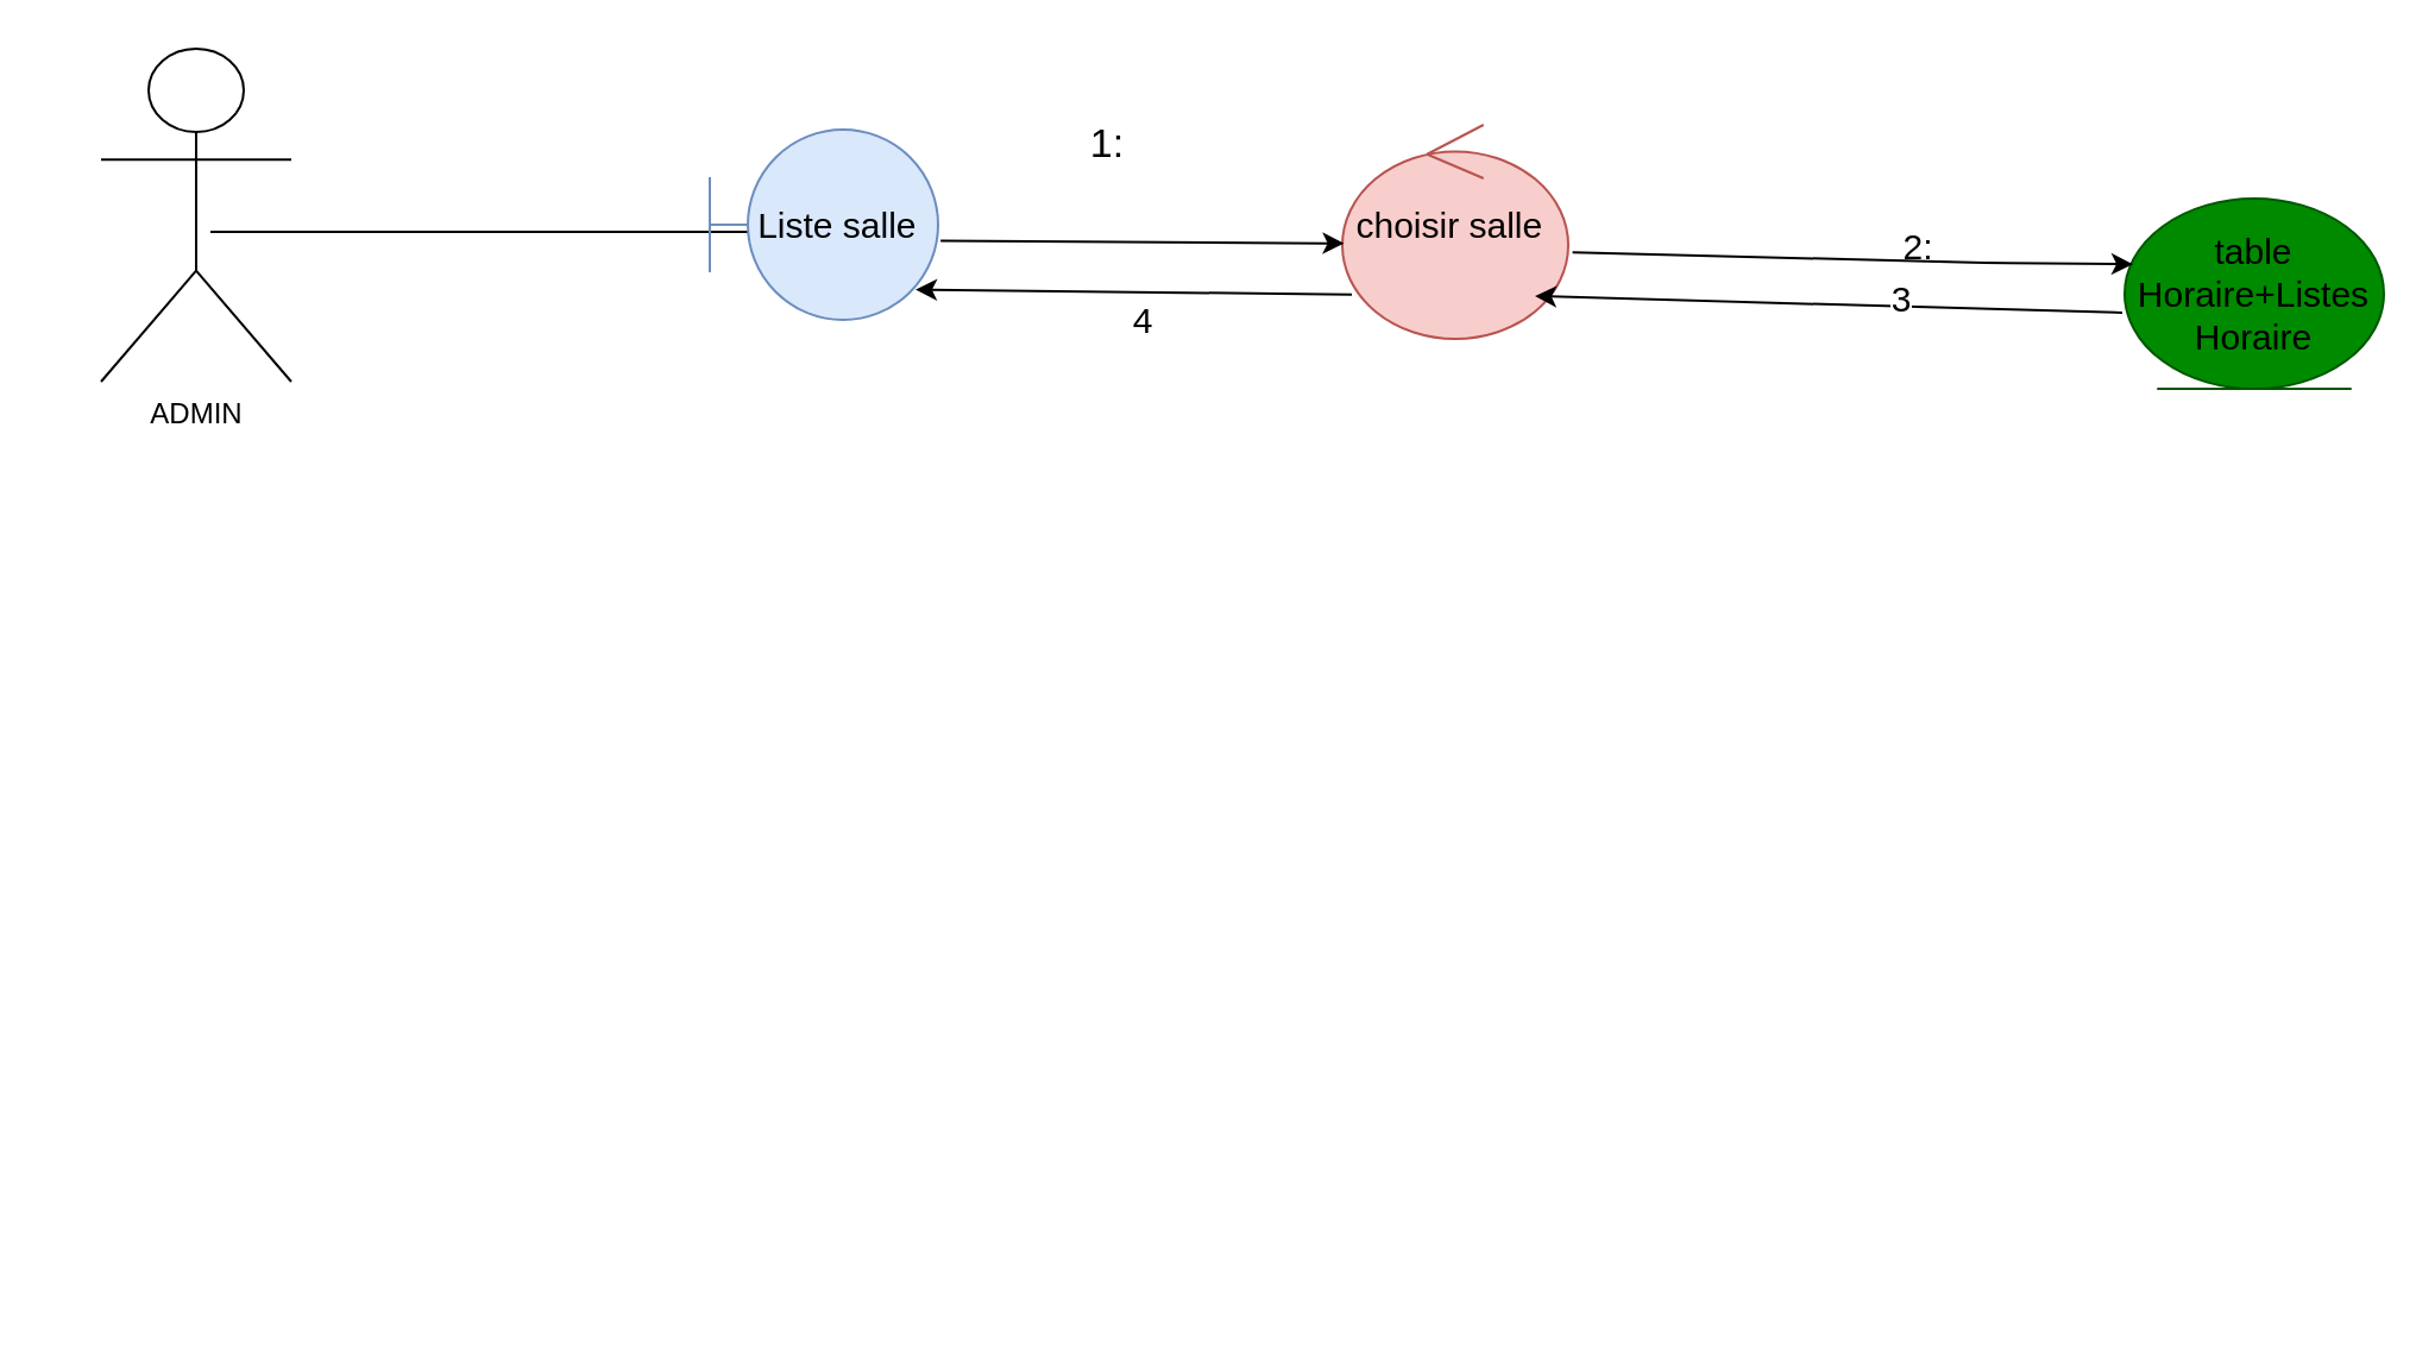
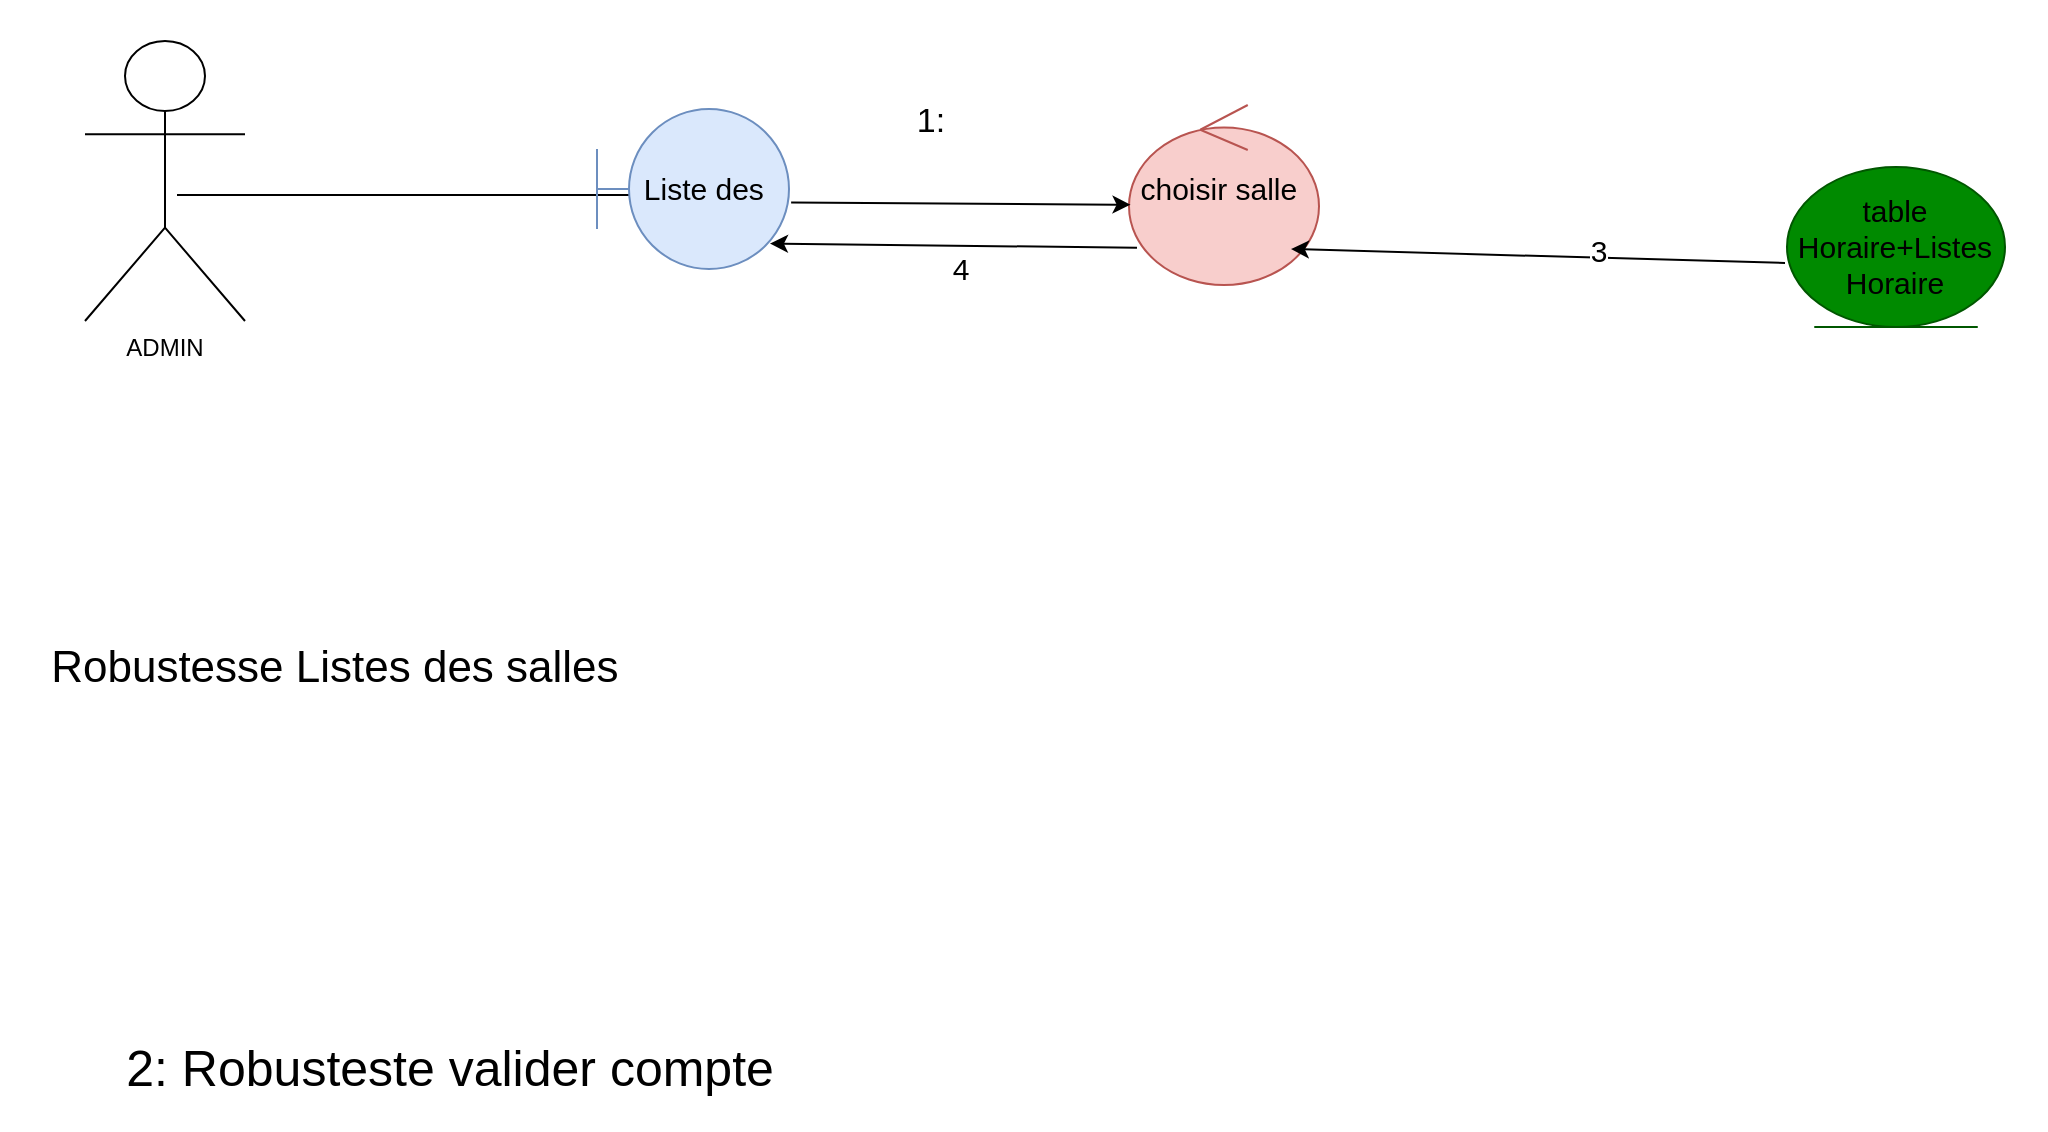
  <mxCell id="0" />
  <mxCell id="1" parent="0" />
  <mxCell id="2" value="ADMIN" style="shape=umlActor;verticalLabelPosition=bottom;labelBackgroundColor=#ffffff;verticalAlign=top;html=1;" vertex="1" parent="1"><mxGeometry x="42" y="20" width="80" height="140" as="geometry" /></mxCell>
  <mxCell id="3" value="" style="line;strokeWidth=1;fillColor=none;align=left;verticalAlign=middle;spacingTop=-1;spacingLeft=3;spacingRight=3;rotatable=0;labelPosition=right;points=[];portConstraint=eastwest;" vertex="1" parent="1"><mxGeometry x="88" y="93" width="242" height="8" as="geometry" /></mxCell>
  <mxCell id="4" value="&lt;font style=&quot;font-size: 17px&quot;&gt;1:&lt;/font&gt;" style="text;html=1;align=center;verticalAlign=middle;resizable=0;points=[];autosize=1;" vertex="1" parent="1"><mxGeometry x="453" y="51" width="24" height="20" as="geometry" /></mxCell>
  <mxCell id="5" value="&lt;font style=&quot;font-size: 15px&quot;&gt;choisir salle&amp;nbsp;&lt;br&gt;&lt;br&gt;&lt;/font&gt;" style="ellipse;shape=umlControl;whiteSpace=wrap;html=1;strokeColor=#b85450;fillColor=#f8cecc;" vertex="1" parent="1"><mxGeometry x="564" y="52" width="95" height="90" as="geometry" /></mxCell>
- <mxCell id="6" value="&lt;font style=&quot;font-size: 15px&quot;&gt;Liste salle&amp;nbsp;&lt;/font&gt;" style="shape=umlBoundary;whiteSpace=wrap;html=1;strokeColor=#6c8ebf;fillColor=#dae8fc;" vertex="1" parent="1"><mxGeometry x="298" y="54" width="96" height="80" as="geometry" /></mxCell>
+ <mxCell id="6" value="&lt;font style=&quot;font-size: 15px&quot;&gt;Liste des&amp;nbsp;&lt;/font&gt;" style="shape=umlBoundary;whiteSpace=wrap;html=1;strokeColor=#6c8ebf;fillColor=#dae8fc;" vertex="1" parent="1"><mxGeometry x="298" y="54" width="96" height="80" as="geometry" /></mxCell>
  <mxCell id="7" value="&lt;font color=&quot;#000000&quot; style=&quot;font-size: 15px&quot;&gt;table&lt;br&gt;Horaire+Listes&lt;br&gt;Horaire&lt;br&gt;&lt;/font&gt;" style="ellipse;shape=umlEntity;whiteSpace=wrap;html=1;strokeColor=#005700;fillColor=#008a00;fontColor=#ffffff;" vertex="1" parent="1"><mxGeometry x="893" y="83" width="109" height="80" as="geometry" /></mxCell>
- <mxCell id="8" value="&lt;font color=&quot;#000000&quot; style=&quot;font-size: 15px&quot;&gt;2:&lt;/font&gt;" style="text;html=1;align=center;verticalAlign=middle;resizable=0;points=[];autosize=1;fontColor=#66FFFF;" vertex="1" parent="1"><mxGeometry x="794" y="93" width="23" height="19" as="geometry" /></mxCell>
+ <mxCell id="9" value="&lt;font style=&quot;font-size: 25px&quot;&gt;2: Robusteste valider compte&amp;nbsp;&lt;/font&gt;" style="text;html=1;align=center;verticalAlign=middle;resizable=0;points=[];autosize=1;" vertex="1" parent="1"><mxGeometry x="57" y="522" width="341" height="22" as="geometry" /></mxCell>
  <mxCell id="10" value="" style="endArrow=classic;html=1;entryX=0.008;entryY=0.554;entryDx=0;entryDy=0;entryPerimeter=0;exitX=1.011;exitY=0.584;exitDx=0;exitDy=0;exitPerimeter=0;" edge="1" parent="1" source="6" target="5"><mxGeometry width="50" height="50" relative="1" as="geometry"><mxPoint x="434" y="149" as="sourcePoint" /><mxPoint x="484" y="99" as="targetPoint" /></mxGeometry></mxCell>
- <mxCell id="11" value="" style="endArrow=classic;html=1;exitX=1.019;exitY=0.596;exitDx=0;exitDy=0;exitPerimeter=0;entryX=0.032;entryY=0.345;entryDx=0;entryDy=0;entryPerimeter=0;" edge="1" parent="1" source="5" target="7"><mxGeometry width="50" height="50" relative="1" as="geometry"><mxPoint x="718" y="144" as="sourcePoint" /><mxPoint x="894" y="105" as="targetPoint" /><Array as="points"><mxPoint x="834" y="110" /></Array></mxGeometry></mxCell>
  <mxCell id="12" value="" style="endArrow=classic;html=1;" edge="1" parent="1"><mxGeometry width="50" height="50" relative="1" as="geometry"><mxPoint x="892" y="131" as="sourcePoint" /><mxPoint x="645" y="124" as="targetPoint" /></mxGeometry></mxCell>
  <mxCell id="13" value="&lt;font style=&quot;font-size: 15px&quot;&gt;3&lt;/font&gt;" style="text;html=1;align=center;verticalAlign=middle;resizable=0;points=[];labelBackgroundColor=#ffffff;" vertex="1" connectable="0" parent="12"><mxGeometry x="-0.239" y="-4" relative="1" as="geometry"><mxPoint as="offset" /></mxGeometry></mxCell>
  <mxCell id="14" value="" style="endArrow=classic;html=1;exitX=0.042;exitY=0.793;exitDx=0;exitDy=0;exitPerimeter=0;entryX=0.901;entryY=0.841;entryDx=0;entryDy=0;entryPerimeter=0;" edge="1" parent="1" source="5" target="6"><mxGeometry width="50" height="50" relative="1" as="geometry"><mxPoint x="389" y="180" as="sourcePoint" /><mxPoint x="439" y="130" as="targetPoint" /></mxGeometry></mxCell>
  <mxCell id="15" value="&lt;font style=&quot;font-size: 15px&quot;&gt;4&lt;/font&gt;" style="text;html=1;align=center;verticalAlign=middle;resizable=0;points=[];labelBackgroundColor=#ffffff;" vertex="1" connectable="0" parent="14"><mxGeometry x="-0.341" y="3" relative="1" as="geometry"><mxPoint x="-27.96" y="8.31" as="offset" /></mxGeometry></mxCell>
+ <mxCell id="16" value="&lt;font style=&quot;font-size: 22px&quot;&gt;Robustesse Listes des salles&amp;nbsp;&lt;/font&gt;" style="text;html=1;align=center;verticalAlign=middle;resizable=0;points=[];autosize=1;" vertex="1" parent="1"><mxGeometry x="20" y="323" width="300" height="22" as="geometry" /></mxCell>
